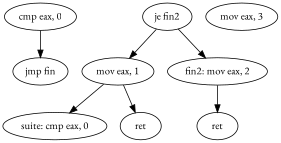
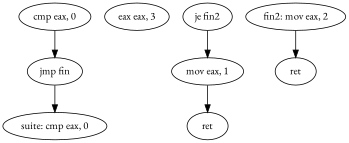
  digraph {
    fontname="EB Garamond"
    node [fontname="EB Garamond"]
    edge [fontname="EB Garamond"]
    n1 [label="cmp eax, 0"]
    n2 [label="jmp fin"]
    n3 [label="suite: cmp eax, 0"]
-   n4 [label="mov eax, 3"]
+   n4 [label="eax eax, 3"]
    n5 [label="je fin2"]
    n6 [label="mov eax, 1"]
    n7 [label="fin2: mov eax, 2"]
    n8 [label=ret]
    n9 [label=ret]
    n1 -> n2
-   n6 -> n3
+   n2 -> n3
    n5 -> n6
-   n5 -> n7
    n6 -> n8
    n7 -> n9
  }
